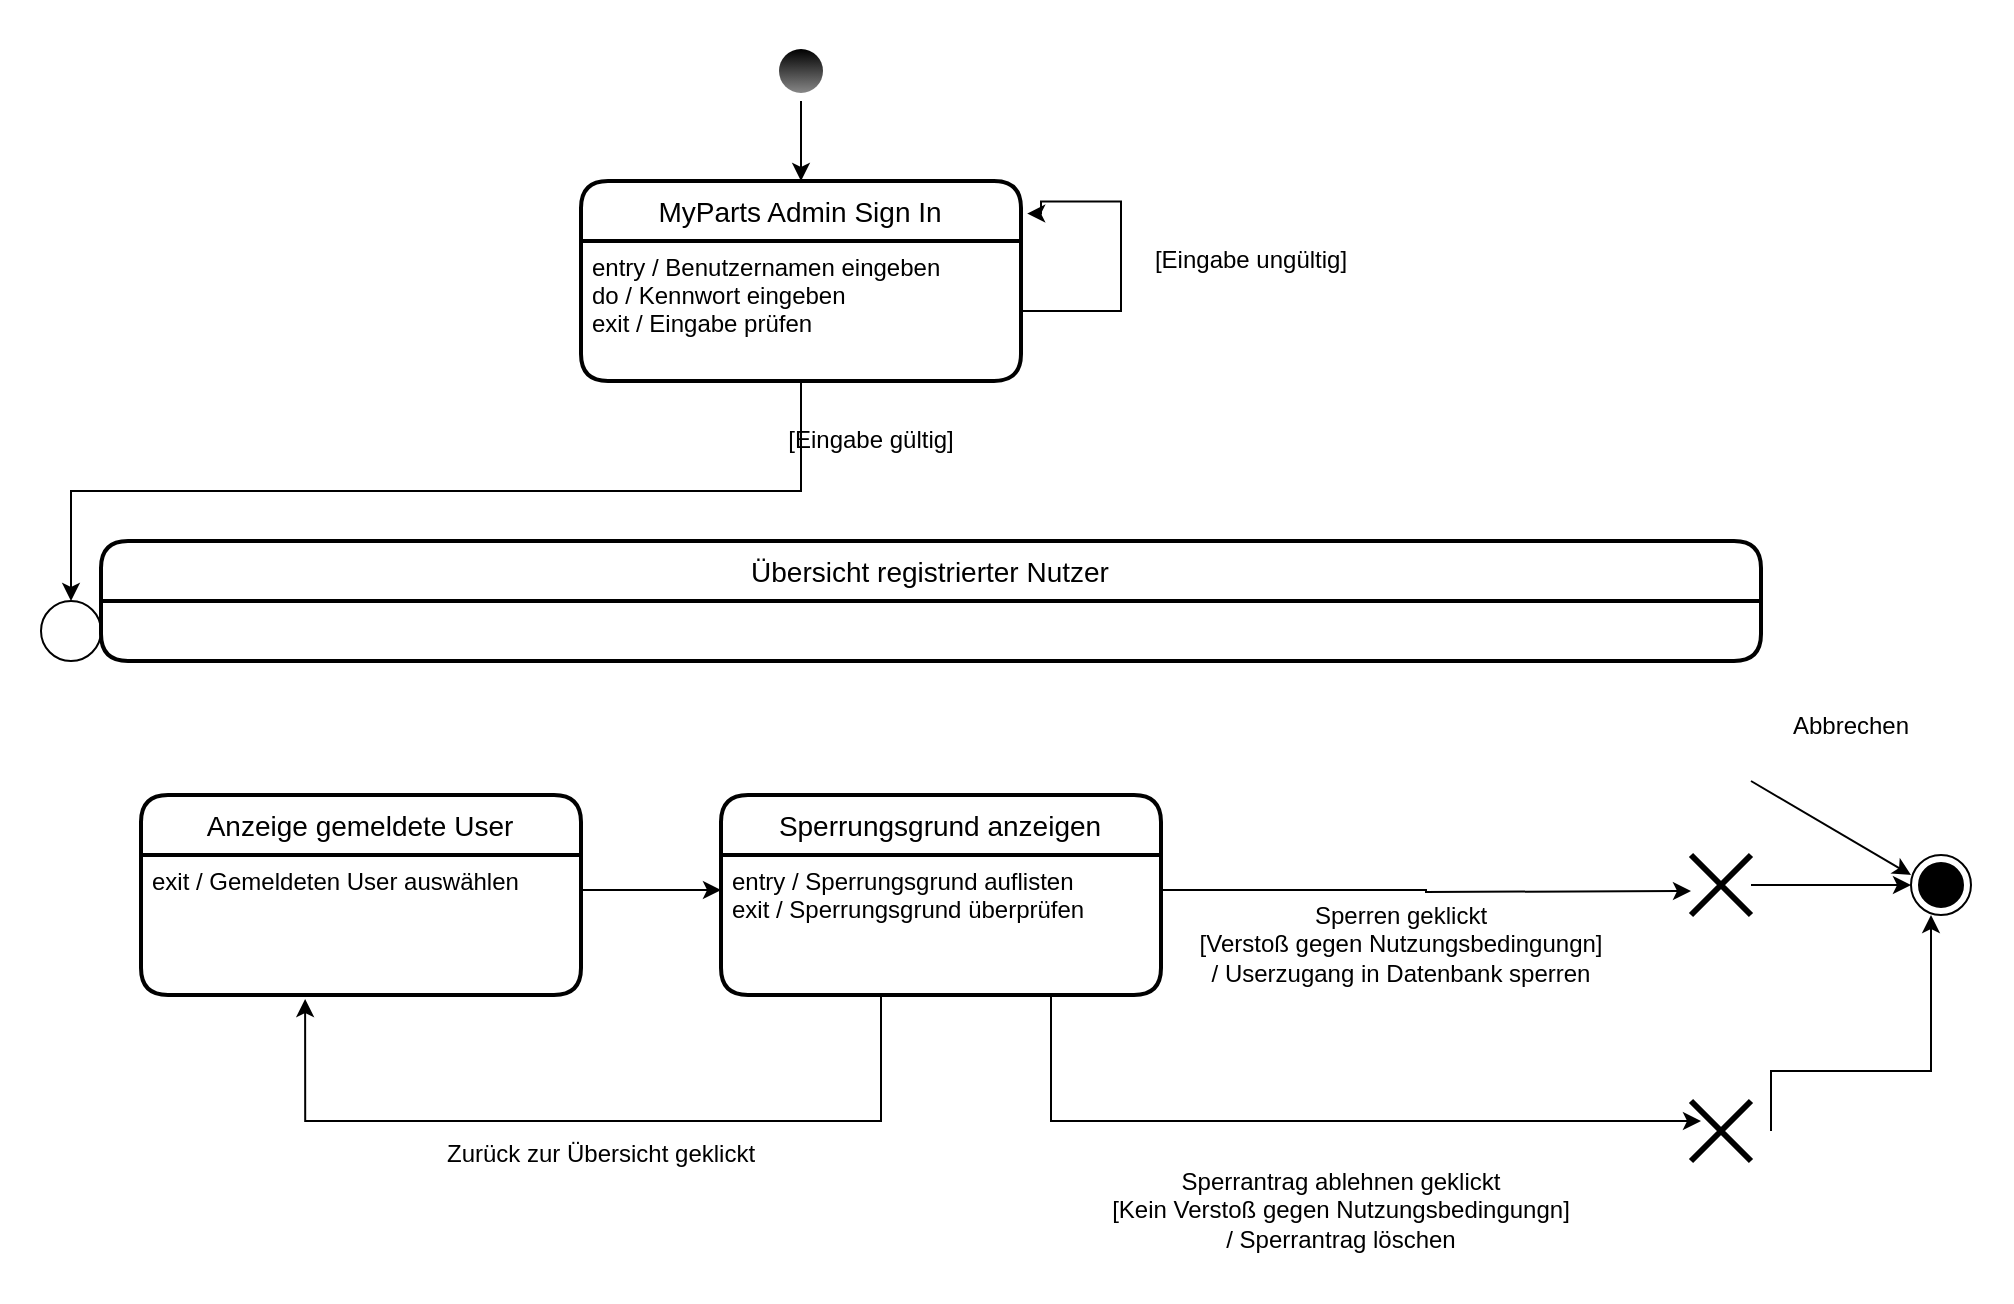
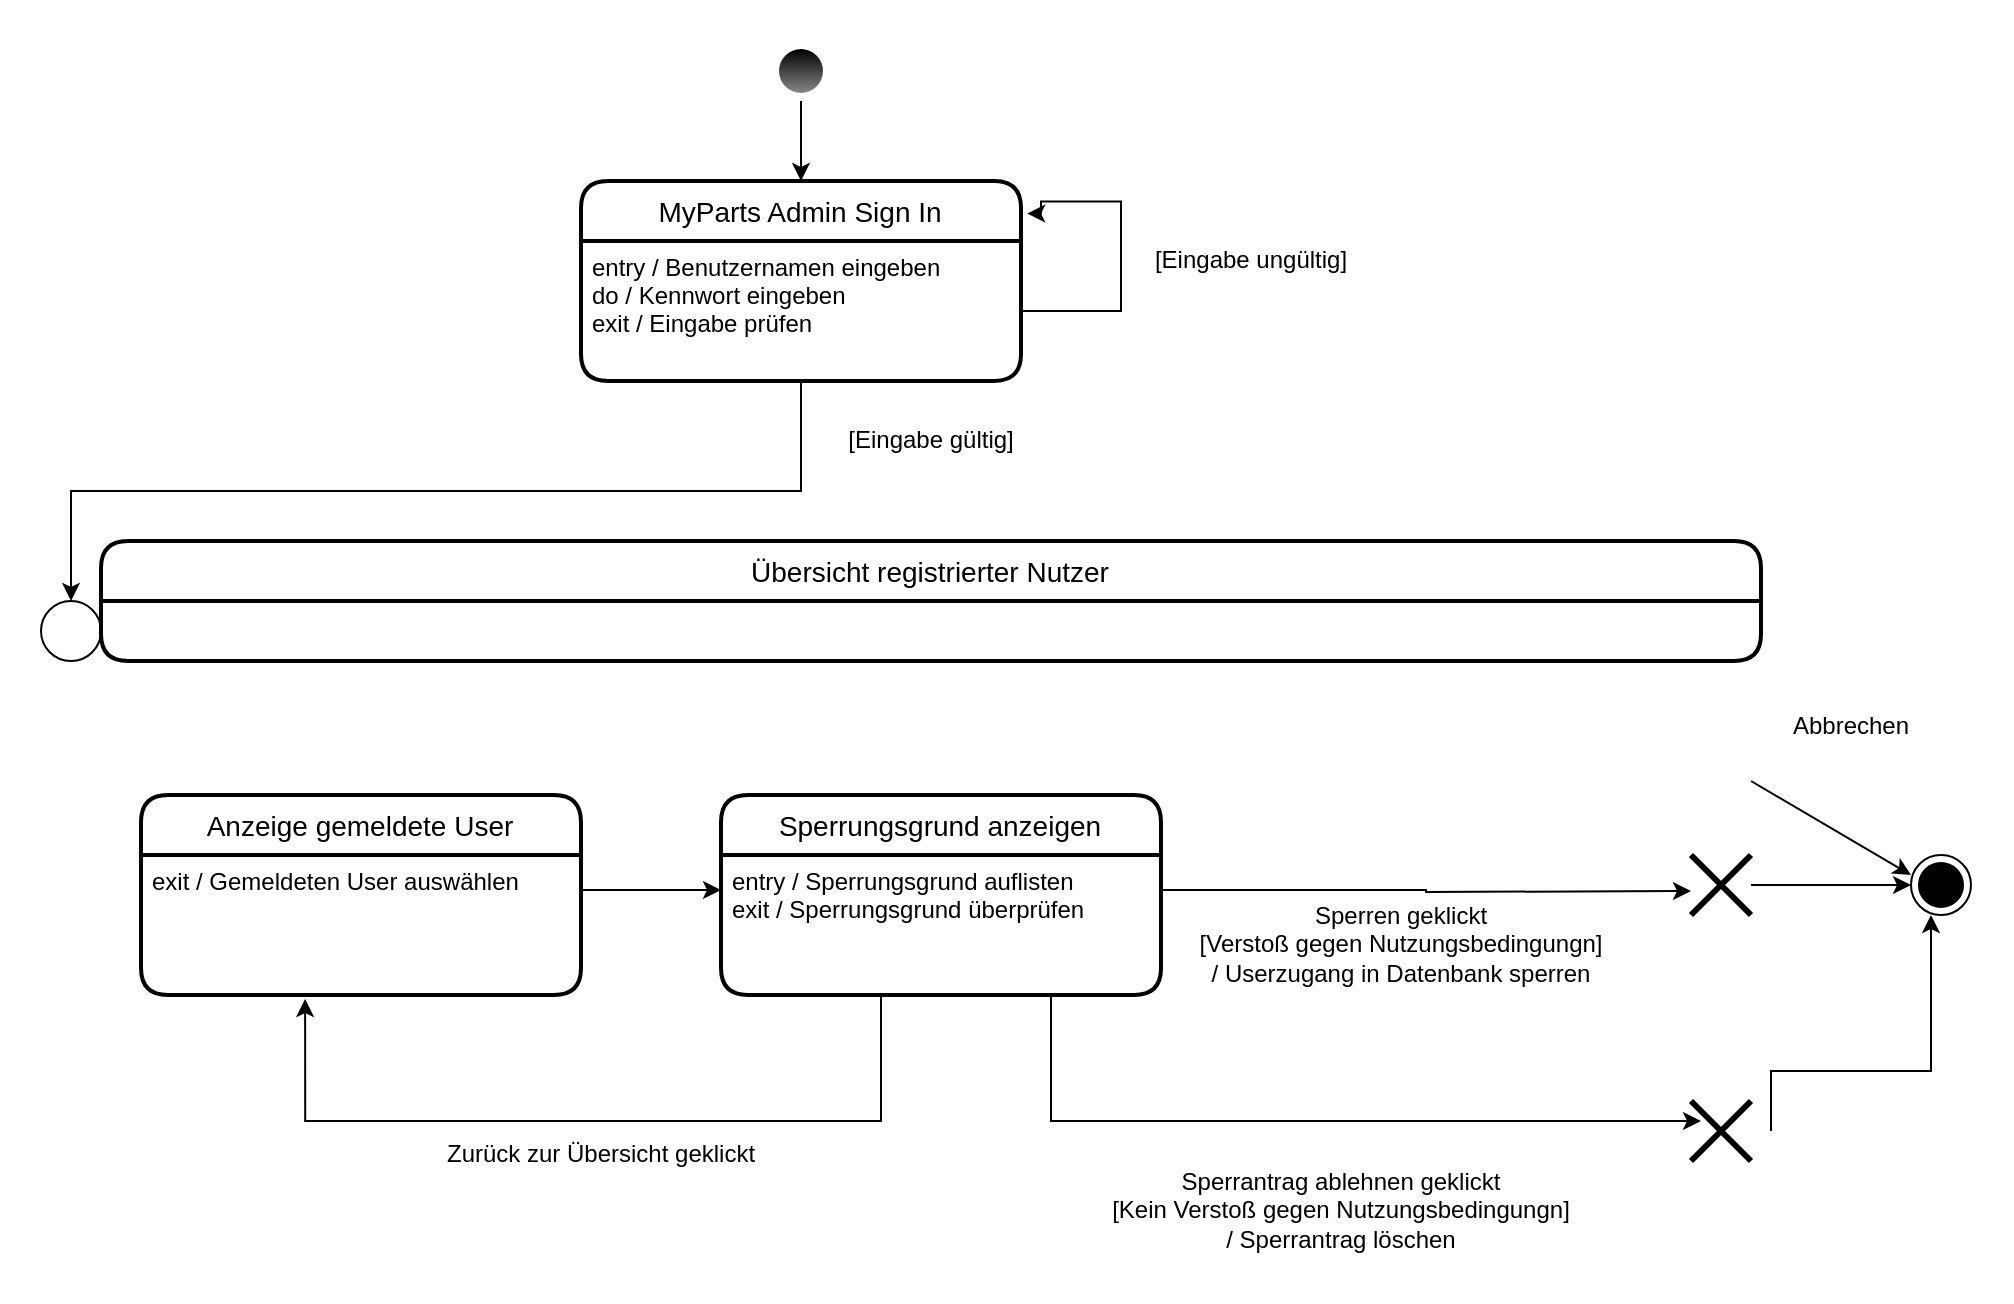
  <mxCell id="0" />
  <mxCell id="1" parent="0" />
  <mxCell id="2" style="edgeStyle=orthogonalEdgeStyle;rounded=0;orthogonalLoop=1;jettySize=auto;html=1;exitX=0.5;exitY=1;exitDx=0;exitDy=0;entryX=0.5;entryY=0;entryDx=0;entryDy=0;startArrow=none;startFill=0;endArrow=classic;endFill=1;" parent="1" source="3" target="15" edge="1"><mxGeometry relative="1" as="geometry"><mxPoint x="400" y="98.75" as="targetPoint" /></mxGeometry></mxCell>
  <mxCell id="3" value="" style="ellipse;html=1;shape=endState;fillColor=#000000;fontStyle=1;strokeColor=none;gradientColor=#878787;" parent="1" vertex="1"><mxGeometry x="385" y="20" width="30" height="30" as="geometry" /></mxCell>
  <mxCell id="4" value="" style="ellipse;whiteSpace=wrap;html=1;aspect=fixed;" parent="1" vertex="1"><mxGeometry x="20" y="300" width="30" height="30" as="geometry" /></mxCell>
  <mxCell id="5" value="" style="ellipse;html=1;shape=endState;fillColor=#000000;" parent="1" vertex="1"><mxGeometry x="955" y="427" width="30" height="30" as="geometry" /></mxCell>
  <mxCell id="6" style="edgeStyle=orthogonalEdgeStyle;rounded=0;orthogonalLoop=1;jettySize=auto;html=1;entryX=0;entryY=0.5;entryDx=0;entryDy=0;startArrow=none;startFill=0;endArrow=classic;endFill=1;" parent="1" source="7" target="5" edge="1"><mxGeometry relative="1" as="geometry" /></mxCell>
  <mxCell id="7" value="" style="shape=umlDestroy;whiteSpace=wrap;html=1;strokeWidth=3;" parent="1" vertex="1"><mxGeometry x="845" y="427" width="30" height="30" as="geometry" /></mxCell>
  <mxCell id="8" style="edgeStyle=orthogonalEdgeStyle;rounded=0;orthogonalLoop=1;jettySize=auto;html=1;exitX=0.5;exitY=1;exitDx=0;exitDy=0;entryX=0.5;entryY=0;entryDx=0;entryDy=0;startArrow=none;startFill=0;endArrow=classic;endFill=1;" parent="1" source="16" target="4" edge="1"><mxGeometry relative="1" as="geometry"><mxPoint x="400" y="198.75" as="sourcePoint" /></mxGeometry></mxCell>
  <mxCell id="9" value="Übersicht registrierter Nutzer" style="swimlane;childLayout=stackLayout;horizontal=1;startSize=30;horizontalStack=0;rounded=1;fontSize=14;fontStyle=0;strokeWidth=2;resizeParent=0;resizeLast=1;shadow=0;dashed=0;align=center;" parent="1" vertex="1"><mxGeometry x="50" y="270" width="830" height="60" as="geometry" /></mxCell>
  <mxCell id="10" style="edgeStyle=orthogonalEdgeStyle;rounded=0;orthogonalLoop=1;jettySize=auto;html=1;exitX=1;exitY=0.25;exitDx=0;exitDy=0;startArrow=none;startFill=0;endArrow=classic;endFill=1;" parent="1" source="25" edge="1"><mxGeometry relative="1" as="geometry"><mxPoint x="845" y="445" as="targetPoint" /></mxGeometry></mxCell>
  <mxCell id="11" style="edgeStyle=orthogonalEdgeStyle;rounded=0;orthogonalLoop=1;jettySize=auto;html=1;exitX=1;exitY=0.25;exitDx=0;exitDy=0;entryX=0;entryY=0.25;entryDx=0;entryDy=0;startArrow=none;startFill=0;endArrow=classic;endFill=1;" parent="1" source="23" target="25" edge="1"><mxGeometry relative="1" as="geometry" /></mxCell>
  <mxCell id="12" value="Sperren geklickt&lt;br&gt;[Verstoß gegen Nutzungsbedingungn]&lt;br&gt;/ Userzugang in Datenbank sperren" style="text;html=1;align=center;verticalAlign=middle;resizable=0;points=[];autosize=1;" parent="1" vertex="1"><mxGeometry x="590" y="447" width="220" height="50" as="geometry" /></mxCell>
  <mxCell id="13" value="" style="endArrow=classic;html=1;" parent="1" edge="1"><mxGeometry width="50" height="50" relative="1" as="geometry"><mxPoint x="875" y="390" as="sourcePoint" /><mxPoint x="955" y="437" as="targetPoint" /></mxGeometry></mxCell>
  <mxCell id="14" value="Abbrechen" style="text;html=1;align=center;verticalAlign=middle;resizable=0;points=[];autosize=1;" parent="1" vertex="1"><mxGeometry x="890" y="353" width="70" height="20" as="geometry" /></mxCell>
  <mxCell id="15" value="MyParts Admin Sign In" style="swimlane;childLayout=stackLayout;horizontal=1;startSize=30;horizontalStack=0;rounded=1;fontSize=14;fontStyle=0;strokeWidth=2;resizeParent=0;resizeLast=1;shadow=0;dashed=0;align=center;" parent="1" vertex="1"><mxGeometry x="290" y="90" width="220" height="100" as="geometry" /></mxCell>
  <mxCell id="16" value="entry / Benutzernamen eingeben&#10;do / Kennwort eingeben&#10;exit / Eingabe prüfen" style="align=left;strokeColor=none;fillColor=none;spacingLeft=4;fontSize=12;verticalAlign=top;resizable=0;rotatable=0;part=1;" parent="15" vertex="1"><mxGeometry y="30" width="220" height="70" as="geometry" /></mxCell>
  <mxCell id="17" style="edgeStyle=orthogonalEdgeStyle;rounded=0;orthogonalLoop=1;jettySize=auto;html=1;entryX=1.014;entryY=0.163;entryDx=0;entryDy=0;entryPerimeter=0;" parent="15" source="16" target="15" edge="1"><mxGeometry relative="1" as="geometry"><mxPoint x="230" y="21.25" as="targetPoint" /><Array as="points"><mxPoint x="270" y="65.25" /><mxPoint x="270" y="10.25" /><mxPoint x="230" y="10.25" /><mxPoint x="230" y="16.25" /></Array></mxGeometry></mxCell>
  <mxCell id="18" value="[Eingabe ungültig]" style="text;html=1;align=center;verticalAlign=middle;resizable=0;points=[];autosize=1;" parent="1" vertex="1"><mxGeometry x="570" y="120" width="110" height="20" as="geometry" /></mxCell>
- <mxCell id="19" value="[Eingabe gültig]" style="text;html=1;align=center;verticalAlign=middle;resizable=0;points=[];autosize=1;" parent="1" vertex="1"><mxGeometry x="385" y="210" width="100" height="20" as="geometry" /></mxCell>
+ <mxCell id="19" value="[Eingabe gültig]" style="text;html=1;align=center;verticalAlign=middle;resizable=0;points=[];autosize=1;" parent="1" vertex="1"><mxGeometry x="415" y="210" width="100" height="20" as="geometry" /></mxCell>
  <mxCell id="20" style="edgeStyle=orthogonalEdgeStyle;rounded=0;orthogonalLoop=1;jettySize=auto;html=1;exitX=0.25;exitY=1;exitDx=0;exitDy=0;entryX=0.373;entryY=1.029;entryDx=0;entryDy=0;entryPerimeter=0;" parent="1" source="25" target="23" edge="1"><mxGeometry relative="1" as="geometry"><Array as="points"><mxPoint x="440" y="497" /><mxPoint x="440" y="560" /><mxPoint x="152" y="560" /></Array></mxGeometry></mxCell>
  <mxCell id="21" value="Zurück zur Übersicht geklickt" style="text;html=1;align=center;verticalAlign=middle;resizable=0;points=[];autosize=1;" parent="1" vertex="1"><mxGeometry x="215" y="567" width="170" height="20" as="geometry" /></mxCell>
  <mxCell id="22" value="Anzeige gemeldete User" style="swimlane;childLayout=stackLayout;horizontal=1;startSize=30;horizontalStack=0;rounded=1;fontSize=14;fontStyle=0;strokeWidth=2;resizeParent=0;resizeLast=1;shadow=0;dashed=0;align=center;" parent="1" vertex="1"><mxGeometry x="70" y="397" width="220" height="100" as="geometry" /></mxCell>
  <mxCell id="23" value="exit / Gemeldeten User auswählen" style="align=left;strokeColor=none;fillColor=none;spacingLeft=4;fontSize=12;verticalAlign=top;resizable=0;rotatable=0;part=1;" parent="22" vertex="1"><mxGeometry y="30" width="220" height="70" as="geometry" /></mxCell>
  <mxCell id="24" value="Sperrungsgrund anzeigen" style="swimlane;childLayout=stackLayout;horizontal=1;startSize=30;horizontalStack=0;rounded=1;fontSize=14;fontStyle=0;strokeWidth=2;resizeParent=0;resizeLast=1;shadow=0;dashed=0;align=center;" parent="1" vertex="1"><mxGeometry x="360" y="397" width="220" height="100" as="geometry" /></mxCell>
  <mxCell id="25" value="entry / Sperrungsgrund auflisten&#10;exit / Sperrungsgrund überprüfen" style="align=left;strokeColor=none;fillColor=none;spacingLeft=4;fontSize=12;verticalAlign=top;resizable=0;rotatable=0;part=1;" parent="24" vertex="1"><mxGeometry y="30" width="220" height="70" as="geometry" /></mxCell>
  <mxCell id="26" style="edgeStyle=orthogonalEdgeStyle;rounded=0;orthogonalLoop=1;jettySize=auto;html=1;exitX=0.75;exitY=1;exitDx=0;exitDy=0;" edge="1" parent="1" source="25"><mxGeometry relative="1" as="geometry"><mxPoint x="850" y="560" as="targetPoint" /><Array as="points"><mxPoint x="525" y="560" /></Array></mxGeometry></mxCell>
  <mxCell id="27" value="" style="shape=umlDestroy;whiteSpace=wrap;html=1;strokeWidth=3;" vertex="1" parent="1"><mxGeometry x="845" y="550" width="30" height="30" as="geometry" /></mxCell>
  <mxCell id="28" style="edgeStyle=orthogonalEdgeStyle;rounded=0;orthogonalLoop=1;jettySize=auto;html=1;entryX=0;entryY=0.5;entryDx=0;entryDy=0;startArrow=none;startFill=0;endArrow=classic;endFill=1;" edge="1" parent="1"><mxGeometry relative="1" as="geometry"><mxPoint x="885" y="565" as="sourcePoint" /><mxPoint x="965" y="457" as="targetPoint" /><Array as="points"><mxPoint x="885" y="535" /><mxPoint x="965" y="535" /></Array></mxGeometry></mxCell>
  <mxCell id="29" value="Sperrantrag ablehnen geklickt&lt;br&gt;[Kein Verstoß gegen Nutzungsbedingungn]&lt;br&gt;/ Sperrantrag löschen" style="text;html=1;align=center;verticalAlign=middle;resizable=0;points=[];autosize=1;" vertex="1" parent="1"><mxGeometry x="550" y="580" width="240" height="50" as="geometry" /></mxCell>
